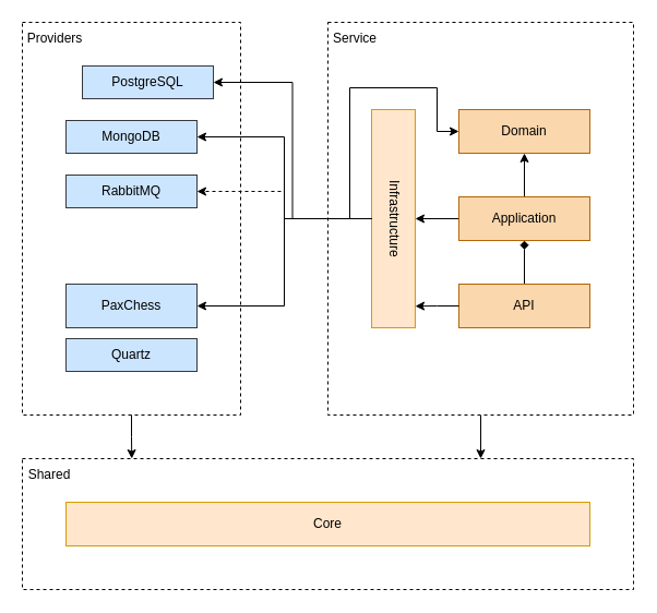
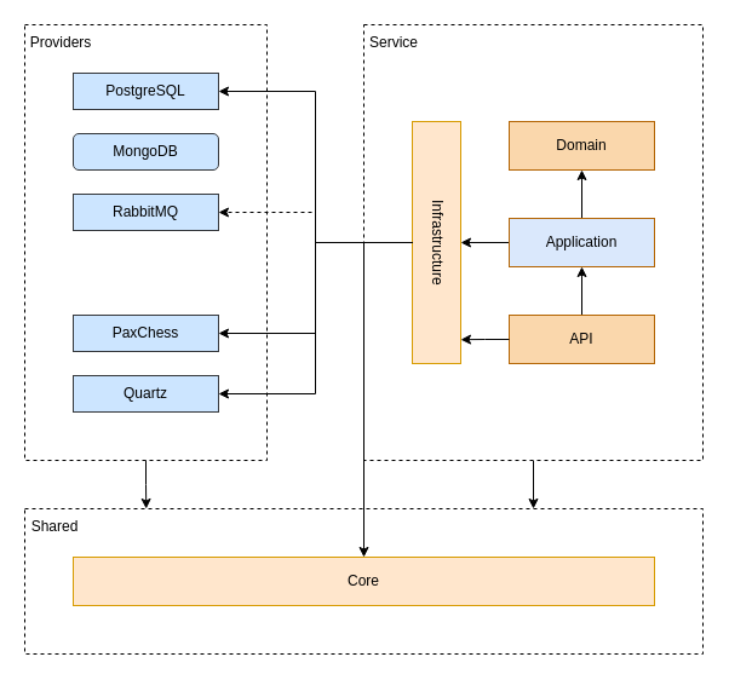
  <mxCell id="0" />
  <mxCell id="1" parent="0" />
  <mxCell id="2" value="" style="rounded=0;whiteSpace=wrap;html=1;dashed=1;" vertex="1" parent="1"><mxGeometry x="20" y="420" width="560" height="120" as="geometry" /></mxCell>
  <mxCell id="3" style="edgeStyle=orthogonalEdgeStyle;rounded=0;orthogonalLoop=1;jettySize=auto;html=1;exitX=0.5;exitY=1;exitDx=0;exitDy=0;entryX=0.75;entryY=0;entryDx=0;entryDy=0;" edge="1" parent="1" source="4" target="2"><mxGeometry relative="1" as="geometry" /></mxCell>
  <mxCell id="4" value="" style="rounded=0;whiteSpace=wrap;html=1;dashed=1;" vertex="1" parent="1"><mxGeometry x="300" y="20" width="280" height="360" as="geometry" /></mxCell>
  <mxCell id="5" value="" style="rounded=0;whiteSpace=wrap;html=1;dashed=1;" vertex="1" parent="1"><mxGeometry x="20" y="20" width="200" height="360" as="geometry" /></mxCell>
- <mxCell id="6" style="edgeStyle=orthogonalEdgeStyle;rounded=0;orthogonalLoop=1;jettySize=auto;html=1;exitX=0.5;exitY=0;exitDx=0;exitDy=0;entryX=0.5;entryY=1;entryDx=0;entryDy=0;endArrow=diamond;" edge="1" parent="1" source="7" target="10"><mxGeometry relative="1" as="geometry" /></mxCell>
+ <mxCell id="6" style="edgeStyle=orthogonalEdgeStyle;rounded=0;orthogonalLoop=1;jettySize=auto;html=1;exitX=0.5;exitY=0;exitDx=0;exitDy=0;entryX=0.5;entryY=1;entryDx=0;entryDy=0;" edge="1" parent="1" source="7" target="10"><mxGeometry relative="1" as="geometry" /></mxCell>
  <mxCell id="7" value="API" style="rounded=0;whiteSpace=wrap;html=1;fillColor=#fad7ac;strokeColor=#b46504;" vertex="1" parent="1"><mxGeometry x="420" y="260" width="120" height="40" as="geometry" /></mxCell>
  <mxCell id="8" style="edgeStyle=orthogonalEdgeStyle;rounded=0;orthogonalLoop=1;jettySize=auto;html=1;exitX=0;exitY=0.5;exitDx=0;exitDy=0;entryX=1;entryY=0.5;entryDx=0;entryDy=0;" edge="1" parent="1" source="10" target="12"><mxGeometry relative="1" as="geometry" /></mxCell>
  <mxCell id="9" style="edgeStyle=orthogonalEdgeStyle;rounded=0;orthogonalLoop=1;jettySize=auto;html=1;exitX=0.5;exitY=0;exitDx=0;exitDy=0;entryX=0.5;entryY=1;entryDx=0;entryDy=0;" edge="1" parent="1" source="10" target="11"><mxGeometry relative="1" as="geometry" /></mxCell>
- <mxCell id="10" value="Application" style="rounded=0;whiteSpace=wrap;html=1;fillColor=#fad7ac;strokeColor=#b46504;" vertex="1" parent="1"><mxGeometry x="420" y="180" width="120" height="40" as="geometry" /></mxCell>
+ <mxCell id="10" value="Application" style="rounded=0;whiteSpace=wrap;html=1;fillColor=#dae8fc;strokeColor=#b46504;" vertex="1" parent="1"><mxGeometry x="420" y="180" width="120" height="40" as="geometry" /></mxCell>
  <mxCell id="11" value="Domain" style="rounded=0;whiteSpace=wrap;html=1;fillColor=#fad7ac;strokeColor=#b46504;" vertex="1" parent="1"><mxGeometry x="420" y="100" width="120" height="40" as="geometry" /></mxCell>
  <mxCell id="12" value="Infrastructure" style="rounded=0;whiteSpace=wrap;html=1;textDirection=vertical-lr;fillColor=#ffe6cc;strokeColor=#d79b00;" vertex="1" parent="1"><mxGeometry x="340" y="100" width="40" height="200" as="geometry" /></mxCell>
  <mxCell id="13" value="Core" style="rounded=0;whiteSpace=wrap;html=1;fillColor=#ffe6cc;strokeColor=#d79b00;" vertex="1" parent="1"><mxGeometry x="60" y="460" width="480" height="40" as="geometry" /></mxCell>
  <mxCell id="14" style="edgeStyle=orthogonalEdgeStyle;rounded=0;orthogonalLoop=1;jettySize=auto;html=1;exitX=0;exitY=0.5;exitDx=0;exitDy=0;entryX=1;entryY=0.5;entryDx=0;entryDy=0;" edge="1" parent="1" source="12" target="15"><mxGeometry relative="1" as="geometry" /></mxCell>
- <mxCell id="15" value="PaxChess" style="rounded=0;whiteSpace=wrap;html=1;fillColor=#cce5ff;strokeColor=#36393d;" vertex="1" parent="1"><mxGeometry x="60" y="260" width="120" height="40" as="geometry" /></mxCell>
+ <mxCell id="15" value="PaxChess" style="rounded=0;whiteSpace=wrap;html=1;fillColor=#cce5ff;strokeColor=#36393d;" vertex="1" parent="1"><mxGeometry x="60" y="260" width="120" height="30" as="geometry" /></mxCell>
  <mxCell id="16" style="edgeStyle=orthogonalEdgeStyle;rounded=0;orthogonalLoop=1;jettySize=auto;html=1;exitX=0;exitY=0.5;exitDx=0;exitDy=0;entryX=1;entryY=0.5;entryDx=0;entryDy=0;" edge="1" parent="1" source="12" target="17"><mxGeometry relative="1" as="geometry" /></mxCell>
- <mxCell id="17" value="PostgreSQL" style="rounded=0;whiteSpace=wrap;html=1;fillColor=#cce5ff;strokeColor=#36393d;" vertex="1" parent="1"><mxGeometry x="75" y="60" width="120" height="30" as="geometry" /></mxCell>
- <mxCell id="18" style="edgeStyle=orthogonalEdgeStyle;rounded=0;orthogonalLoop=1;jettySize=auto;html=1;exitX=0;exitY=0.5;exitDx=0;exitDy=0;entryX=1;entryY=0.5;entryDx=0;entryDy=0;" edge="1" parent="1" source="12" target="19"><mxGeometry relative="1" as="geometry" /></mxCell>
- <mxCell id="19" value="MongoDB" style="rounded=0;whiteSpace=wrap;html=1;fillColor=#cce5ff;strokeColor=#36393d;" vertex="1" parent="1"><mxGeometry x="60" y="110" width="120" height="30" as="geometry" /></mxCell>
+ <mxCell id="17" value="PostgreSQL" style="rounded=0;whiteSpace=wrap;html=1;fillColor=#cce5ff;strokeColor=#36393d;" vertex="1" parent="1"><mxGeometry x="60" y="60" width="120" height="30" as="geometry" /></mxCell>
+ <mxCell id="18" style="edgeStyle=orthogonalEdgeStyle;rounded=0;orthogonalLoop=1;jettySize=auto;html=1;exitX=0;exitY=0.5;exitDx=0;exitDy=0;" edge="1" parent="1" source="12" target="13"><mxGeometry relative="1" as="geometry" /></mxCell>
+ <mxCell id="19" value="MongoDB" style="whiteSpace=wrap;html=1;fillColor=#cce5ff;strokeColor=#36393d;rounded=1;" vertex="1" parent="1"><mxGeometry x="60" y="110" width="120" height="30" as="geometry" /></mxCell>
  <mxCell id="20" style="edgeStyle=orthogonalEdgeStyle;rounded=0;orthogonalLoop=1;jettySize=auto;html=1;exitX=0;exitY=0.5;exitDx=0;exitDy=0;entryX=1;entryY=0.5;entryDx=0;entryDy=0;dashed=1;" edge="1" parent="1" source="12" target="21"><mxGeometry relative="1" as="geometry" /></mxCell>
  <mxCell id="21" value="RabbitMQ" style="rounded=0;whiteSpace=wrap;html=1;fillColor=#cce5ff;strokeColor=#36393d;" vertex="1" parent="1"><mxGeometry x="60" y="160" width="120" height="30" as="geometry" /></mxCell>
- <mxCell id="22" style="edgeStyle=orthogonalEdgeStyle;rounded=0;orthogonalLoop=1;jettySize=auto;html=1;exitX=0;exitY=0.5;exitDx=0;exitDy=0;" edge="1" parent="1" source="12" target="11"><mxGeometry relative="1" as="geometry" /></mxCell>
+ <mxCell id="22" style="edgeStyle=orthogonalEdgeStyle;rounded=0;orthogonalLoop=1;jettySize=auto;html=1;exitX=0;exitY=0.5;exitDx=0;exitDy=0;entryX=1;entryY=0.5;entryDx=0;entryDy=0;" edge="1" parent="1" source="12" target="23"><mxGeometry relative="1" as="geometry" /></mxCell>
  <mxCell id="23" value="Quartz" style="rounded=0;whiteSpace=wrap;html=1;fillColor=#cce5ff;strokeColor=#36393d;" vertex="1" parent="1"><mxGeometry x="60" y="310" width="120" height="30" as="geometry" /></mxCell>
  <mxCell id="24" style="edgeStyle=orthogonalEdgeStyle;rounded=0;orthogonalLoop=1;jettySize=auto;html=1;exitX=0;exitY=0.5;exitDx=0;exitDy=0;entryX=1;entryY=0.901;entryDx=0;entryDy=0;entryPerimeter=0;" edge="1" parent="1" source="7" target="12"><mxGeometry relative="1" as="geometry" /></mxCell>
  <mxCell id="25" value="Providers" style="text;html=1;align=center;verticalAlign=middle;whiteSpace=wrap;rounded=0;" vertex="1" parent="1"><mxGeometry x="20" y="20" width="60" height="30" as="geometry" /></mxCell>
  <mxCell id="26" value="Service" style="text;html=1;align=center;verticalAlign=middle;whiteSpace=wrap;rounded=0;" vertex="1" parent="1"><mxGeometry x="300" y="20" width="50" height="30" as="geometry" /></mxCell>
  <mxCell id="27" value="Shared" style="text;html=1;align=center;verticalAlign=middle;whiteSpace=wrap;rounded=0;" vertex="1" parent="1"><mxGeometry x="20" y="420" width="50" height="30" as="geometry" /></mxCell>
  <mxCell id="28" style="edgeStyle=orthogonalEdgeStyle;rounded=0;orthogonalLoop=1;jettySize=auto;html=1;exitX=0.5;exitY=1;exitDx=0;exitDy=0;entryX=0.179;entryY=0;entryDx=0;entryDy=0;entryPerimeter=0;" edge="1" parent="1" source="5" target="2"><mxGeometry relative="1" as="geometry" /></mxCell>
